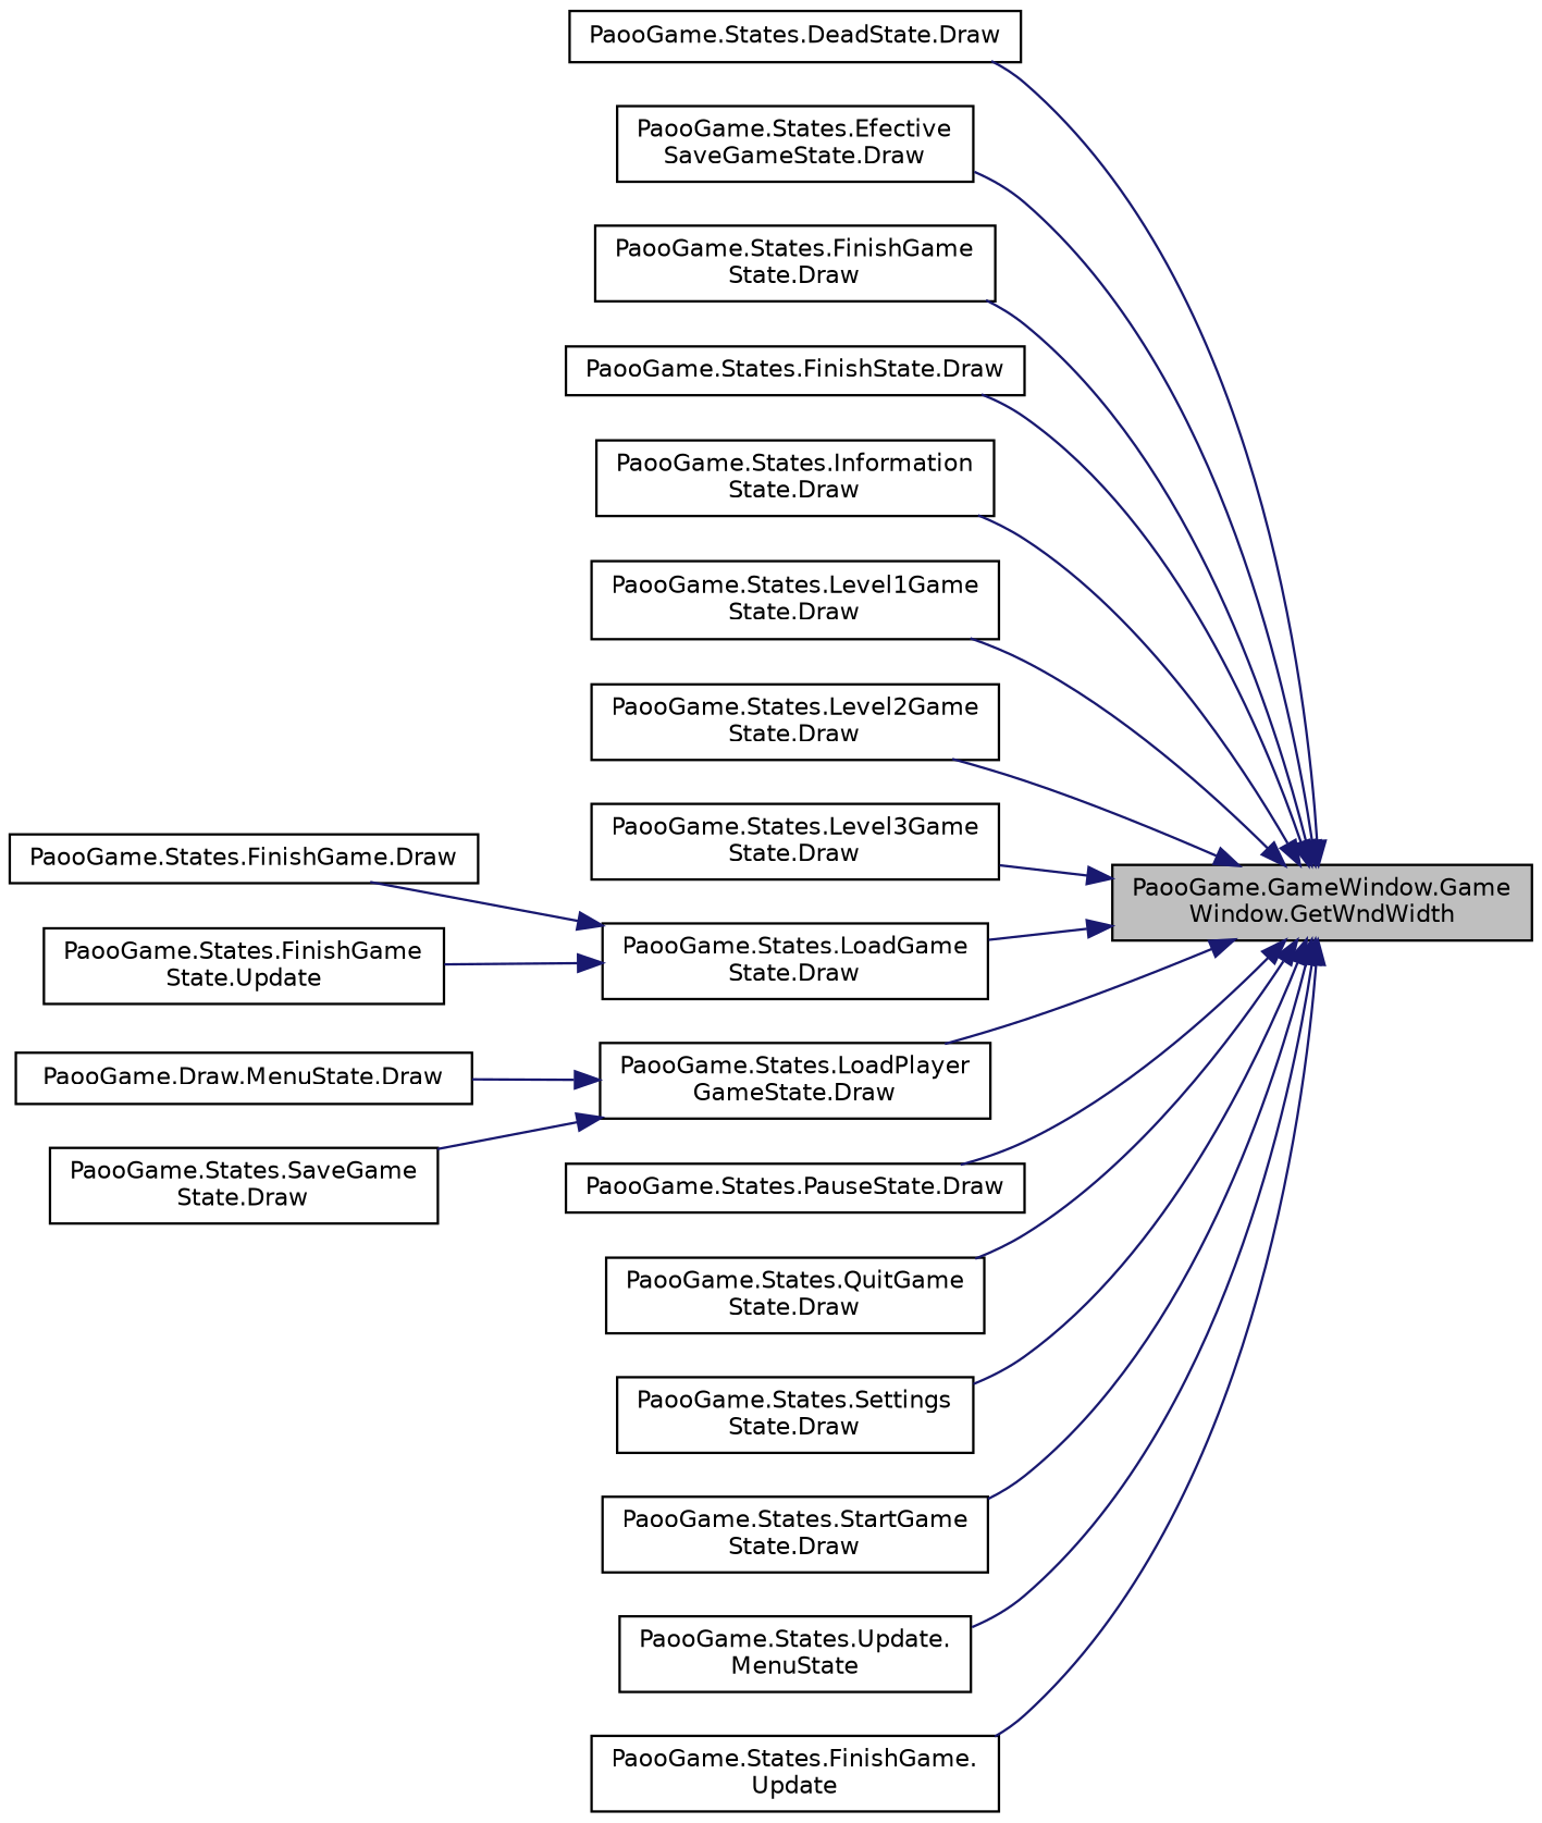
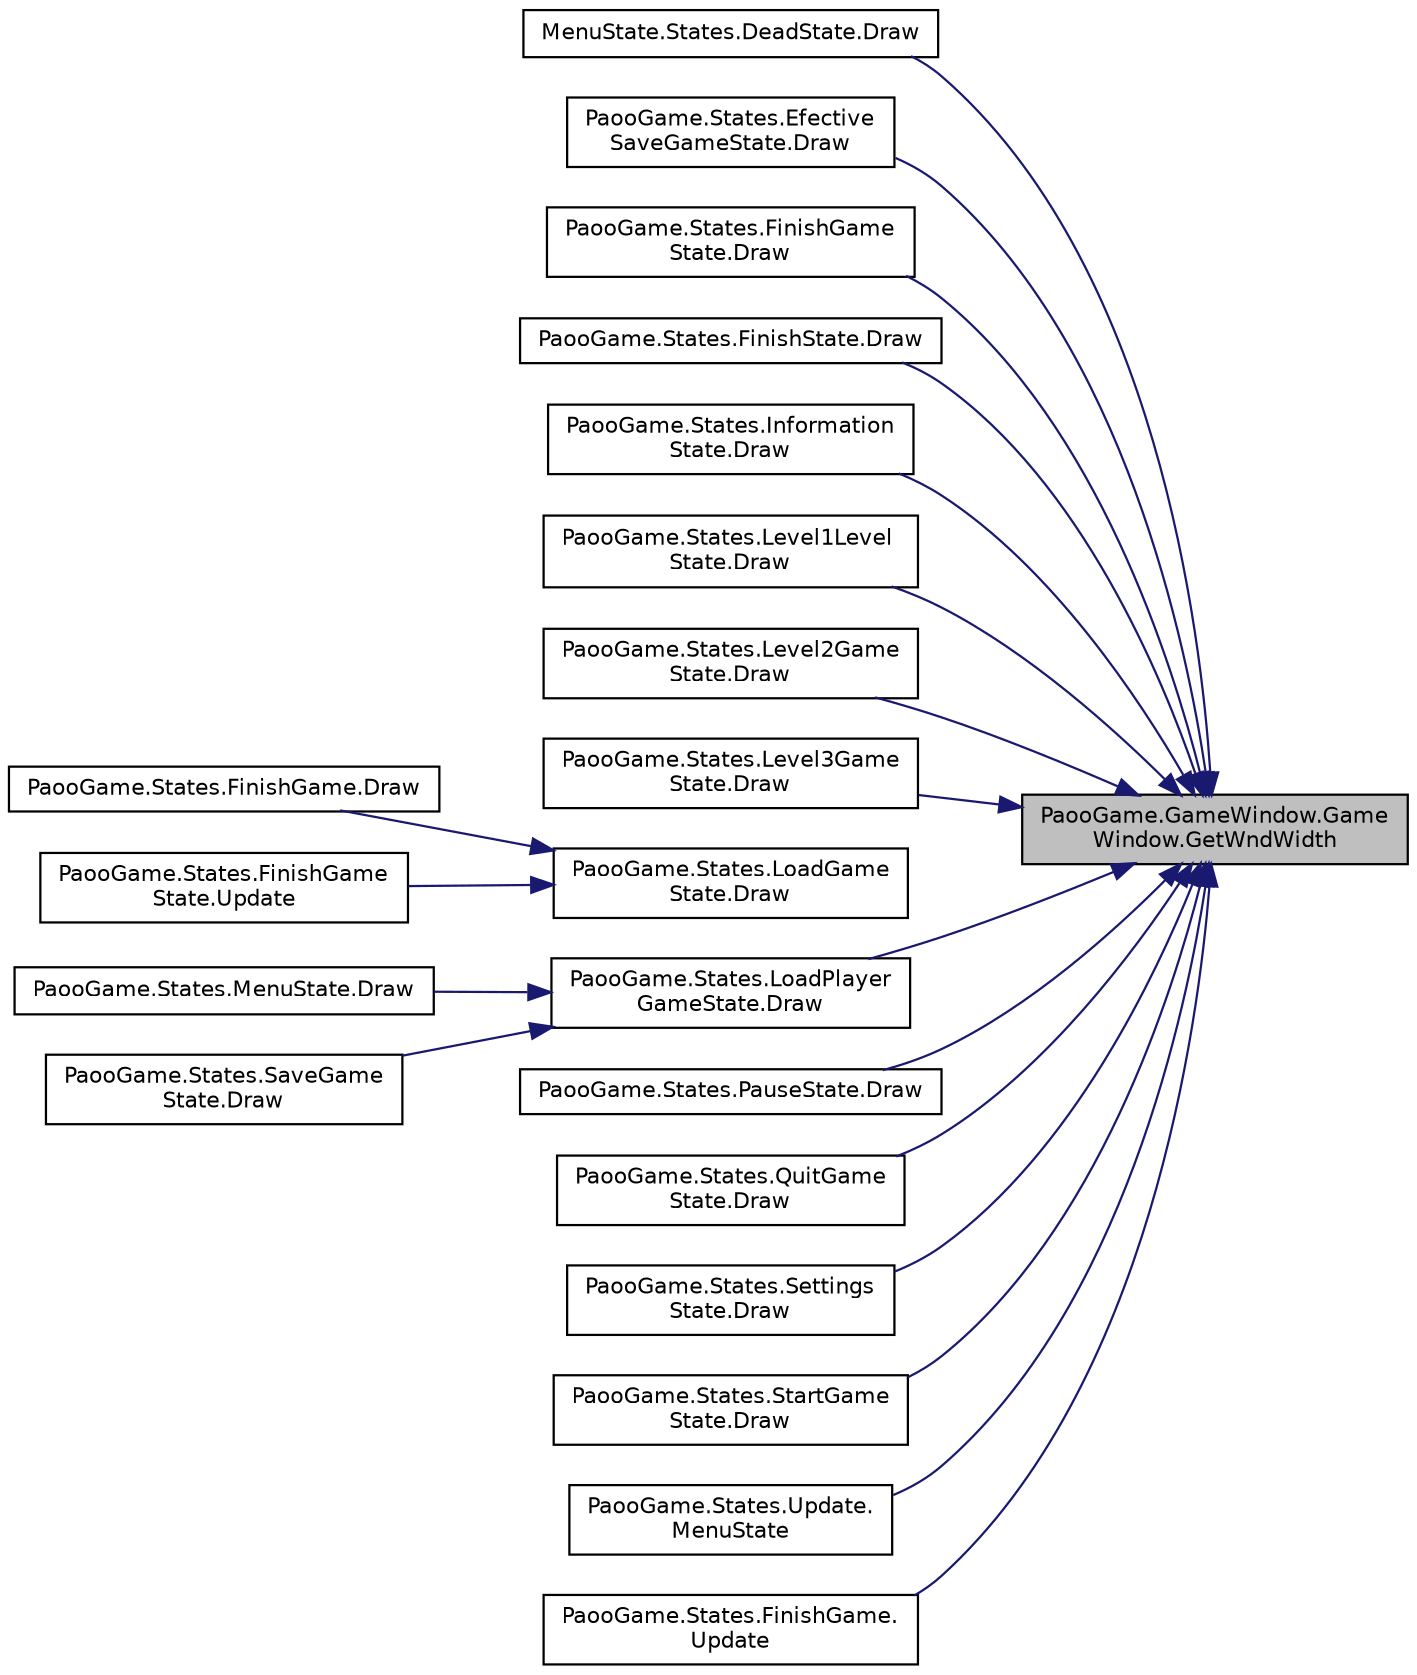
  digraph {
    rankdir=RL
    node [color=black fillcolor=white fontname=Helvetica fontsize=10 shape=record style=filled]
    edge [color=midnightblue dir=back fontname=Helvetica fontsize=10 labelfontname=Helvetica labelfontsize=10 style=solid]
    n1 [fillcolor=grey75 fontcolor=black height=0.2 label="PaooGame.GameWindow.Game\lWindow.GetWndWidth" width=0.4]
-   n2 [height=0.2 label="PaooGame.States.DeadState.Draw" width=0.4]
+   n2 [height=0.2 label="MenuState.States.DeadState.Draw" width=0.4]
    n3 [height=0.2 label="PaooGame.States.Efective\lSaveGameState.Draw" width=0.4]
    n4 [height=0.2 label="PaooGame.States.FinishGame\lState.Draw" width=0.4]
    n5 [height=0.2 label="PaooGame.States.FinishState.Draw" width=0.4]
    n6 [height=0.2 label="PaooGame.States.Information\lState.Draw" width=0.4]
-   n7 [height=0.2 label="PaooGame.States.Level1Game\lState.Draw" width=0.4]
+   n7 [height=0.2 label="PaooGame.States.Level1Level\lState.Draw" width=0.4]
    n8 [height=0.2 label="PaooGame.States.Level2Game\lState.Draw" width=0.4]
    n9 [height=0.2 label="PaooGame.States.Level3Game\lState.Draw" width=0.4]
    n10 [height=0.2 label="PaooGame.States.LoadGame\lState.Draw" width=0.4]
    n11 [height=0.2 label="PaooGame.States.LoadPlayer\lGameState.Draw" width=0.4]
    n12 [height=0.2 label="PaooGame.States.PauseState.Draw" width=0.4]
    n13 [height=0.2 label="PaooGame.States.QuitGame\lState.Draw" width=0.4]
    n14 [height=0.2 label="PaooGame.States.Settings\lState.Draw" width=0.4]
    n15 [height=0.2 label="PaooGame.States.StartGame\lState.Draw" width=0.4]
    n16 [height=0.2 label="PaooGame.States.Update.\lMenuState" width=0.4]
    n17 [height=0.2 label="PaooGame.States.FinishGame.\lUpdate" width=0.4]
    n18 [height=0.2 label="PaooGame.States.FinishGame.Draw" width=0.4]
    n19 [height=0.2 label="PaooGame.States.FinishGame\lState.Update" width=0.4]
-   n20 [height=0.2 label="PaooGame.Draw.MenuState.Draw" width=0.4]
+   n20 [height=0.2 label="PaooGame.States.MenuState.Draw" width=0.4]
    n21 [height=0.2 label="PaooGame.States.SaveGame\lState.Draw" width=0.4]
    n1 -> n2
    n1 -> n3
    n1 -> n4
    n1 -> n5
    n1 -> n6
    n1 -> n7
    n1 -> n8
    n1 -> n9
-   n1 -> n10
    n1 -> n11
    n1 -> n12
    n1 -> n13
    n1 -> n14
    n1 -> n15
    n1 -> n16
    n1 -> n17
    n10 -> n18
    n10 -> n19
    n11 -> n20
    n11 -> n21
  }
